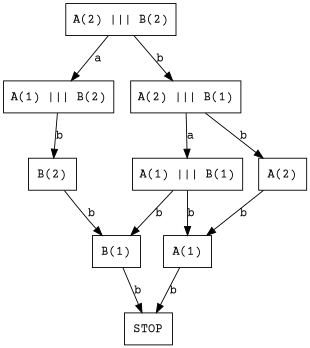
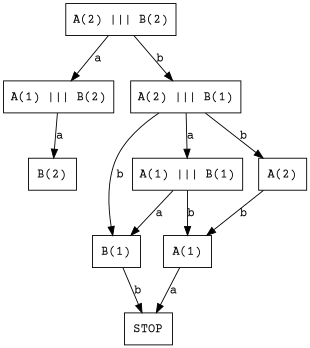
  digraph {
    fontname="Courier Prime"
    rankdir=TB
    node [bgcolor=white fillcolor=white fontname="Courier Prime" shape=box style=filled]
    edge [fontname="Courier Prime"]
    n1 [label="A(2) ||| B(2)"]
    n2 [label="A(1) ||| B(2)"]
    n3 [label="A(2) ||| B(1)"]
    n4 [label="B(2)"]
    n5 [label="A(1) ||| B(1)"]
    n6 [label="A(2)"]
    n7 [label="B(1)"]
    n8 [label="A(1)"]
    n9 [label=STOP]
    n1 -> n2 [label=a]
    n1 -> n3 [label=b]
-   n2 -> n4 [label=b]
+   n2 -> n4 [label=a]
    n3 -> n5 [label=a]
    n3 -> n6 [label=b]
-   n4 -> n7 [label=b]
-   n5 -> n7 [label=b]
+   n3 -> n7 [label=b]
+   n5 -> n7 [label=a]
    n5 -> n8 [label=b]
    n6 -> n8 [label=b]
    n7 -> n9 [label=b]
-   n8 -> n9 [label=b]
+   n8 -> n9 [label=a]
  }
